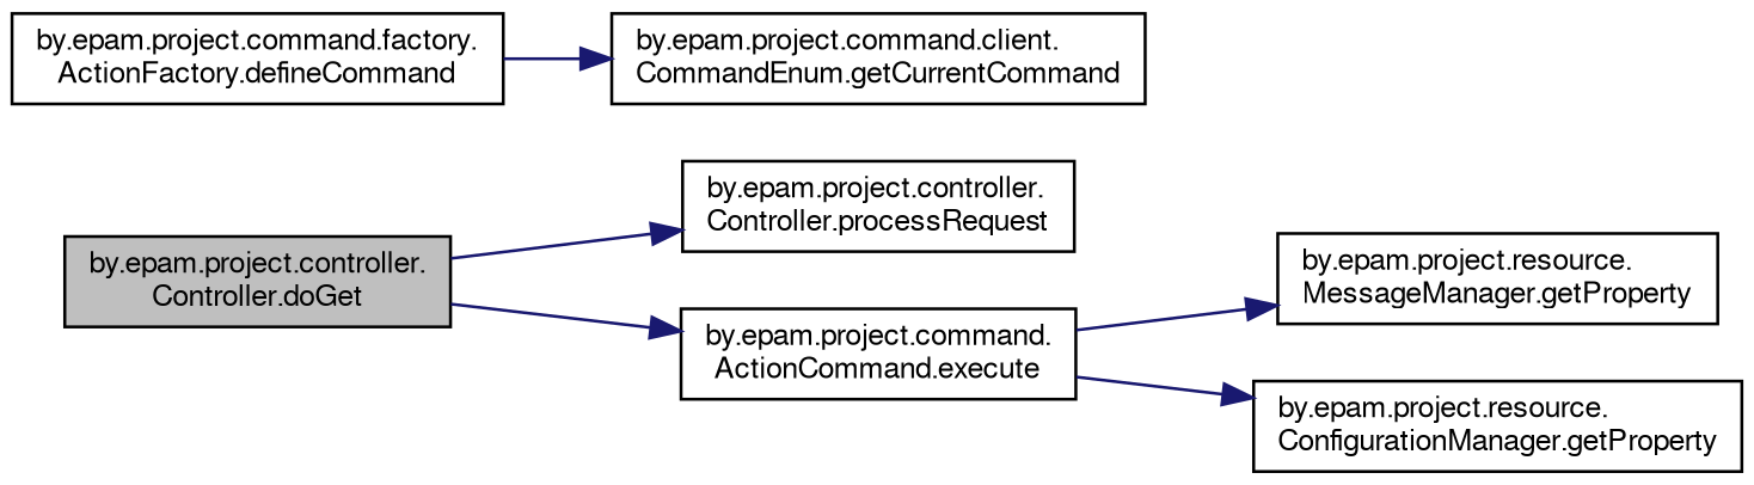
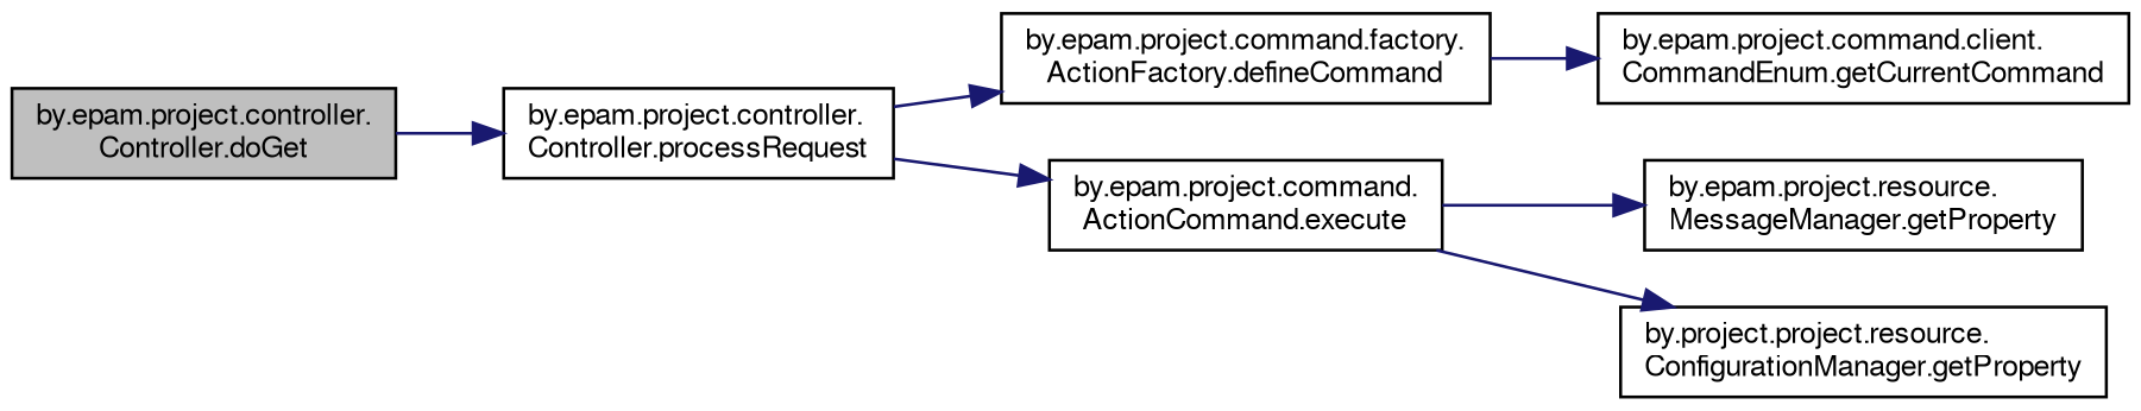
  digraph {
    rankdir=LR
    node [color=black fontname=FreeSans fontsize=10 shape=record]
    edge [color=midnightblue fontname=FreeSans fontsize=10 labelfontname=FreeSans labelfontsize=10 style=solid]
    n1 [fillcolor=grey75 fontcolor=black height=0.2 label="by.epam.project.controller.\lController.doGet" style=filled width=0.4]
    n2 [height=0.2 label="by.epam.project.controller.\lController.processRequest" width=0.4]
    n3 [height=0.2 label="by.epam.project.command.factory.\lActionFactory.defineCommand" width=0.4]
    n4 [height=0.2 label="by.epam.project.command.\lActionCommand.execute" width=0.4]
    n5 [height=0.2 label="by.epam.project.command.client.\lCommandEnum.getCurrentCommand" width=0.4]
    n6 [height=0.2 label="by.epam.project.resource.\lMessageManager.getProperty" width=0.4]
-   n7 [height=0.2 label="by.epam.project.resource.\lConfigurationManager.getProperty" width=0.4]
+   n7 [height=0.2 label="by.project.project.resource.\lConfigurationManager.getProperty" width=0.4]
    n1 -> n2
-   n1 -> n4
+   n2 -> n3
+   n2 -> n4
    n3 -> n5
    n4 -> n6
    n4 -> n7
  }
